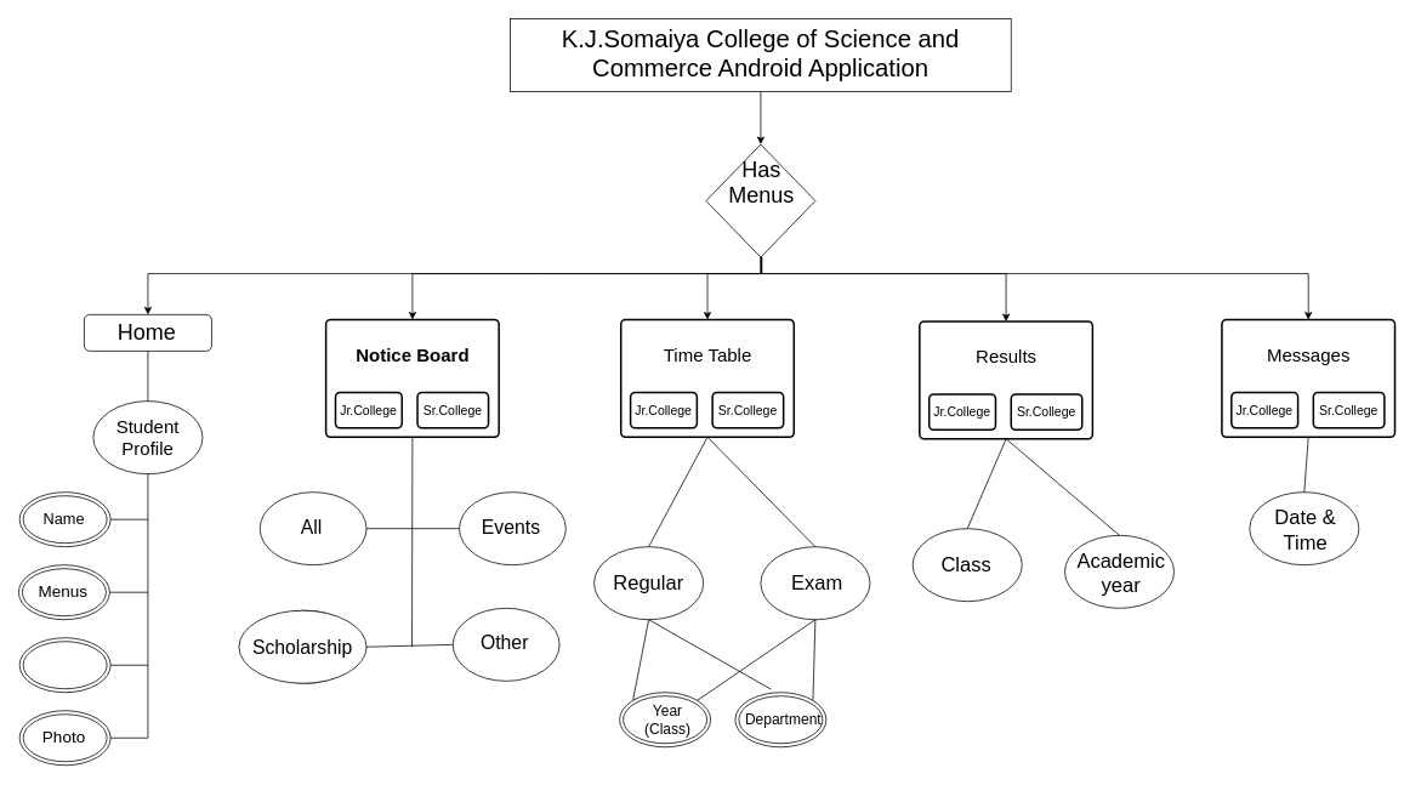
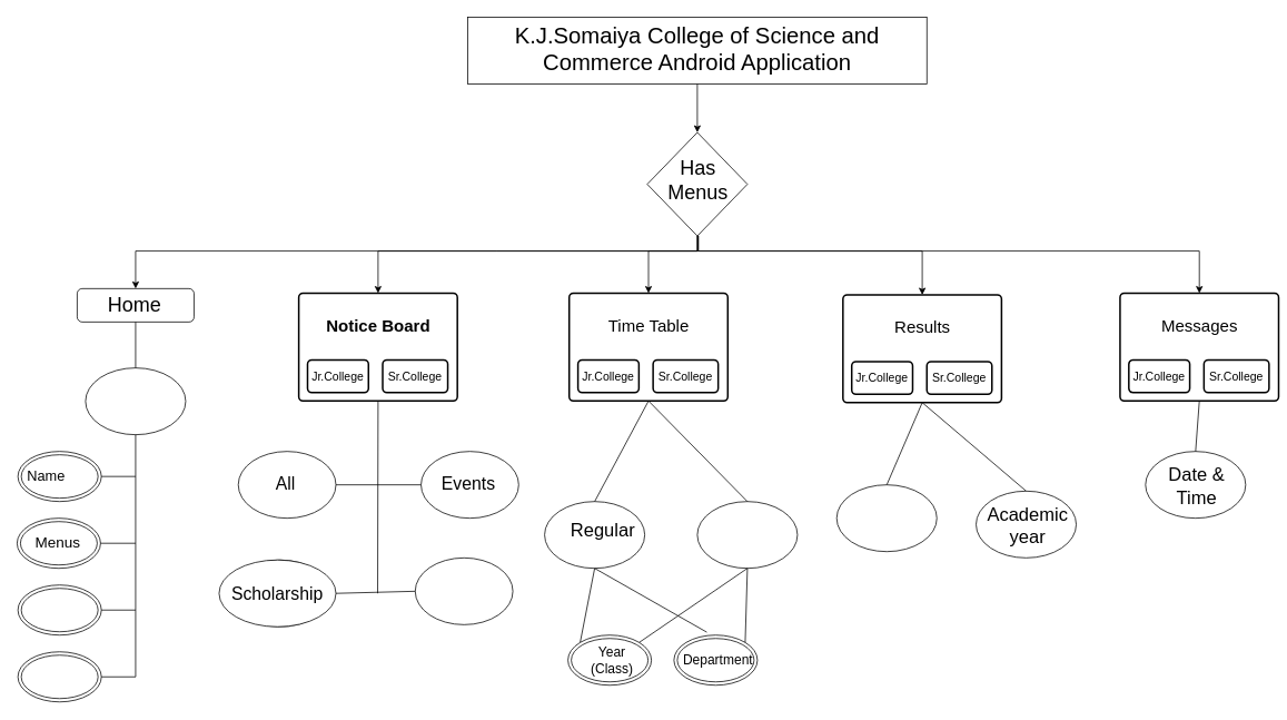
  <mxCell id="0" />
  <mxCell id="1" parent="0" />
  <mxCell id="2" value="" style="rounded=0;whiteSpace=wrap;html=1;" parent="1" vertex="1"><mxGeometry x="560" y="20" width="550" height="80" as="geometry" /></mxCell>
  <mxCell id="3" style="edgeStyle=orthogonalEdgeStyle;rounded=0;orthogonalLoop=1;jettySize=auto;html=1;exitX=0.5;exitY=1;exitDx=0;exitDy=0;entryX=0;entryY=0.5;entryDx=0;entryDy=0;fontSize=24;" parent="1" source="4" target="10" edge="1"><mxGeometry relative="1" as="geometry" /></mxCell>
  <mxCell id="4" value="K.J.Somaiya College of Science and Commerce Android Application" style="text;html=1;whiteSpace=wrap;fontSize=27;align=center;" parent="1" vertex="1"><mxGeometry x="560" y="20" width="550" height="80" as="geometry" /></mxCell>
  <mxCell id="5" style="edgeStyle=orthogonalEdgeStyle;rounded=0;orthogonalLoop=1;jettySize=auto;html=1;exitX=1;exitY=0.5;exitDx=0;exitDy=0;entryX=0.5;entryY=0;entryDx=0;entryDy=0;" parent="1" source="10" target="12" edge="1"><mxGeometry relative="1" as="geometry"><Array as="points"><mxPoint x="835" y="300" /><mxPoint x="162" y="300" /></Array></mxGeometry></mxCell>
  <mxCell id="6" style="edgeStyle=orthogonalEdgeStyle;rounded=0;orthogonalLoop=1;jettySize=auto;html=1;exitX=1;exitY=0.5;exitDx=0;exitDy=0;entryX=1;entryY=0.5;entryDx=0;entryDy=0;" parent="1" source="10" target="29" edge="1"><mxGeometry relative="1" as="geometry"><Array as="points"><mxPoint x="595" y="300" /><mxPoint x="417" y="300" /></Array></mxGeometry></mxCell>
  <mxCell id="7" style="edgeStyle=orthogonalEdgeStyle;rounded=0;orthogonalLoop=1;jettySize=auto;html=1;exitX=1;exitY=0.5;exitDx=0;exitDy=0;entryX=1;entryY=0.5;entryDx=0;entryDy=0;" parent="1" source="10" target="33" edge="1"><mxGeometry relative="1" as="geometry"><Array as="points"><mxPoint x="836" y="300" /><mxPoint x="776" y="300" /></Array></mxGeometry></mxCell>
  <mxCell id="8" style="edgeStyle=orthogonalEdgeStyle;rounded=0;orthogonalLoop=1;jettySize=auto;html=1;exitX=1;exitY=0.5;exitDx=0;exitDy=0;entryX=1;entryY=0.5;entryDx=0;entryDy=0;" parent="1" source="10" target="37" edge="1"><mxGeometry relative="1" as="geometry"><Array as="points"><mxPoint x="836" y="300" /><mxPoint x="1104" y="300" /></Array></mxGeometry></mxCell>
  <mxCell id="9" style="edgeStyle=orthogonalEdgeStyle;rounded=0;orthogonalLoop=1;jettySize=auto;html=1;exitX=1;exitY=0.5;exitDx=0;exitDy=0;entryX=1;entryY=0.5;entryDx=0;entryDy=0;" parent="1" source="10" target="41" edge="1"><mxGeometry relative="1" as="geometry"><Array as="points"><mxPoint x="836" y="300" /><mxPoint x="1436" y="300" /></Array></mxGeometry></mxCell>
  <mxCell id="10" value="" style="rhombus;whiteSpace=wrap;html=1;fontSize=27;align=center;direction=south;" parent="1" vertex="1"><mxGeometry x="775" y="158" width="120" height="124" as="geometry" /></mxCell>
- <mxCell id="11" value="Has Menus" style="text;html=1;strokeColor=none;fillColor=none;align=center;verticalAlign=middle;whiteSpace=wrap;rounded=0;fontSize=24;" parent="1" vertex="1"><mxGeometry x="786" y="165" width="100" height="70" as="geometry" /></mxCell>
+ <mxCell id="11" value="Has Menus" style="text;html=1;strokeColor=none;fillColor=none;align=center;verticalAlign=middle;whiteSpace=wrap;rounded=0;fontSize=24;" parent="1" vertex="1"><mxGeometry x="786" y="180" width="100" height="70" as="geometry" /></mxCell>
  <mxCell id="12" value="" style="rounded=1;whiteSpace=wrap;html=1;fontSize=24;align=center;" parent="1" vertex="1"><mxGeometry x="92" y="345" width="140" height="40" as="geometry" /></mxCell>
  <mxCell id="13" value="Home" style="text;html=1;strokeColor=none;fillColor=none;align=center;verticalAlign=middle;whiteSpace=wrap;rounded=0;fontSize=24;" parent="1" vertex="1"><mxGeometry x="100" y="355" width="122" height="20" as="geometry" /></mxCell>
  <mxCell id="14" value="" style="ellipse;whiteSpace=wrap;html=1;" parent="1" vertex="1"><mxGeometry x="102" y="440" width="120" height="80" as="geometry" /></mxCell>
- <mxCell id="15" value="&lt;font style=&quot;font-size: 20px&quot;&gt;Student Profile&lt;/font&gt;" style="text;html=1;strokeColor=none;fillColor=none;align=center;verticalAlign=middle;whiteSpace=wrap;rounded=0;" parent="1" vertex="1"><mxGeometry x="112" y="450" width="100" height="60" as="geometry" /></mxCell>
  <mxCell id="16" value="" style="endArrow=none;html=1;entryX=0.5;entryY=1;entryDx=0;entryDy=0;exitX=0.5;exitY=0;exitDx=0;exitDy=0;" parent="1" source="14" target="12" edge="1"><mxGeometry width="50" height="50" relative="1" as="geometry"><mxPoint x="292" y="600" as="sourcePoint" /><mxPoint x="342" y="550" as="targetPoint" /></mxGeometry></mxCell>
  <mxCell id="17" value="" style="ellipse;shape=doubleEllipse;whiteSpace=wrap;html=1;" parent="1" vertex="1"><mxGeometry x="21" y="540" width="100" height="60" as="geometry" /></mxCell>
- <mxCell id="18" value="&lt;font style=&quot;font-size: 17px&quot;&gt;Name&lt;/font&gt;" style="text;html=1;strokeColor=none;fillColor=none;align=center;verticalAlign=middle;whiteSpace=wrap;rounded=0;" parent="1" vertex="1"><mxGeometry x="39" y="550" width="62" height="40" as="geometry" /></mxCell>
+ <mxCell id="18" value="&lt;font style=&quot;font-size: 17px&quot;&gt;Name&lt;/font&gt;" style="text;html=1;strokeColor=none;fillColor=none;align=center;verticalAlign=middle;whiteSpace=wrap;rounded=0;" parent="1" vertex="1"><mxGeometry x="24" y="550" width="62" height="40" as="geometry" /></mxCell>
  <mxCell id="19" value="" style="ellipse;shape=doubleEllipse;whiteSpace=wrap;html=1;" parent="1" vertex="1"><mxGeometry x="20" y="620" width="100" height="60" as="geometry" /></mxCell>
  <mxCell id="20" value="&lt;font style=&quot;font-size: 18px&quot;&gt;Menus&lt;/font&gt;" style="text;html=1;strokeColor=none;fillColor=none;align=center;verticalAlign=middle;whiteSpace=wrap;rounded=0;" parent="1" vertex="1"><mxGeometry x="38" y="630" width="62" height="40" as="geometry" /></mxCell>
  <mxCell id="21" value="" style="ellipse;shape=doubleEllipse;whiteSpace=wrap;html=1;" parent="1" vertex="1"><mxGeometry x="21" y="700" width="100" height="60" as="geometry" /></mxCell>
  <mxCell id="22" value="" style="ellipse;shape=doubleEllipse;whiteSpace=wrap;html=1;" parent="1" vertex="1"><mxGeometry x="21" y="780" width="100" height="60" as="geometry" /></mxCell>
- <mxCell id="23" value="&lt;font style=&quot;font-size: 18px&quot;&gt;Photo&lt;/font&gt;" style="text;html=1;strokeColor=none;fillColor=none;align=center;verticalAlign=middle;whiteSpace=wrap;rounded=0;" parent="1" vertex="1"><mxGeometry x="39" y="790" width="62" height="40" as="geometry" /></mxCell>
  <mxCell id="24" value="" style="endArrow=none;html=1;entryX=0.5;entryY=1;entryDx=0;entryDy=0;" parent="1" target="14" edge="1"><mxGeometry width="50" height="50" relative="1" as="geometry"><mxPoint x="162" y="810" as="sourcePoint" /><mxPoint x="192" y="610" as="targetPoint" /></mxGeometry></mxCell>
  <mxCell id="25" value="" style="endArrow=none;html=1;entryX=1;entryY=0.5;entryDx=0;entryDy=0;" parent="1" target="19" edge="1"><mxGeometry width="50" height="50" relative="1" as="geometry"><mxPoint x="162" y="650" as="sourcePoint" /><mxPoint x="162" y="680" as="targetPoint" /></mxGeometry></mxCell>
  <mxCell id="26" value="" style="endArrow=none;html=1;exitX=1;exitY=0.5;exitDx=0;exitDy=0;" parent="1" source="17" edge="1"><mxGeometry width="50" height="50" relative="1" as="geometry"><mxPoint x="142" y="610" as="sourcePoint" /><mxPoint x="162" y="570" as="targetPoint" /></mxGeometry></mxCell>
  <mxCell id="27" value="" style="endArrow=none;html=1;exitX=1;exitY=0.5;exitDx=0;exitDy=0;" parent="1" source="22" edge="1"><mxGeometry width="50" height="50" relative="1" as="geometry"><mxPoint x="192" y="910" as="sourcePoint" /><mxPoint x="162" y="810" as="targetPoint" /></mxGeometry></mxCell>
  <mxCell id="28" value="" style="endArrow=none;html=1;exitX=1;exitY=0.5;exitDx=0;exitDy=0;" parent="1" source="21" edge="1"><mxGeometry width="50" height="50" relative="1" as="geometry"><mxPoint x="332" y="790" as="sourcePoint" /><mxPoint x="162" y="730" as="targetPoint" /></mxGeometry></mxCell>
  <mxCell id="29" value="" style="rounded=1;absoluteArcSize=1;html=1;strokeWidth=2;arcSize=10;fontSize=14;flipV=1;flipH=1;direction=west;rotation=90;" parent="1" vertex="1"><mxGeometry x="388" y="320" width="129" height="190" as="geometry" /></mxCell>
  <mxCell id="30" value="Sr.College" style="rounded=1;absoluteArcSize=1;html=1;strokeWidth=2;arcSize=10;fontSize=14;whiteSpace=wrap;points=[];strokeColor=inherit;fillColor=inherit;rotation=0;" parent="1" vertex="1"><mxGeometry x="458" y="430.5" width="78" height="39" as="geometry" /></mxCell>
  <mxCell id="31" value="Jr.College" style="rounded=1;absoluteArcSize=1;html=1;strokeWidth=2;arcSize=10;fontSize=14;whiteSpace=wrap;points=[];strokeColor=inherit;fillColor=inherit;rotation=0;" parent="1" vertex="1"><mxGeometry x="368" y="430.5" width="73" height="39" as="geometry" /></mxCell>
  <mxCell id="32" value="&lt;b&gt;&lt;font style=&quot;font-size: 20px&quot;&gt;Notice Board&lt;/font&gt;&lt;/b&gt;" style="html=1;strokeWidth=2;shape=mxgraph.er.anchor;fontSize=14;whiteSpace=wrap;rotation=0;" parent="1" vertex="1"><mxGeometry x="378" y="360" width="150" height="57" as="geometry" /></mxCell>
  <mxCell id="33" value="" style="rounded=1;absoluteArcSize=1;html=1;strokeWidth=2;arcSize=10;fontSize=14;flipV=1;flipH=1;direction=west;rotation=90;" parent="1" vertex="1"><mxGeometry x="712" y="320" width="129" height="190" as="geometry" /></mxCell>
  <mxCell id="34" value="Sr.College" style="rounded=1;absoluteArcSize=1;html=1;strokeWidth=2;arcSize=10;fontSize=14;whiteSpace=wrap;points=[];strokeColor=inherit;fillColor=inherit;rotation=0;" parent="1" vertex="1"><mxGeometry x="782" y="430.5" width="78" height="39" as="geometry" /></mxCell>
  <mxCell id="35" value="Jr.College" style="rounded=1;absoluteArcSize=1;html=1;strokeWidth=2;arcSize=10;fontSize=14;whiteSpace=wrap;points=[];strokeColor=inherit;fillColor=inherit;rotation=0;" parent="1" vertex="1"><mxGeometry x="692" y="430.5" width="73" height="39" as="geometry" /></mxCell>
  <mxCell id="36" value="&lt;font style=&quot;font-size: 20px&quot;&gt;Time Table&lt;/font&gt;" style="html=1;strokeWidth=2;shape=mxgraph.er.anchor;fontSize=14;whiteSpace=wrap;rotation=0;" parent="1" vertex="1"><mxGeometry x="702" y="360" width="150" height="57" as="geometry" /></mxCell>
  <mxCell id="37" value="" style="rounded=1;absoluteArcSize=1;html=1;strokeWidth=2;arcSize=10;fontSize=14;flipV=1;flipH=1;direction=west;rotation=90;" parent="1" vertex="1"><mxGeometry x="1040" y="322" width="129" height="190" as="geometry" /></mxCell>
  <mxCell id="38" value="Sr.College" style="rounded=1;absoluteArcSize=1;html=1;strokeWidth=2;arcSize=10;fontSize=14;whiteSpace=wrap;points=[];strokeColor=inherit;fillColor=inherit;rotation=0;" parent="1" vertex="1"><mxGeometry x="1110" y="432.5" width="78" height="39" as="geometry" /></mxCell>
  <mxCell id="39" value="Jr.College" style="rounded=1;absoluteArcSize=1;html=1;strokeWidth=2;arcSize=10;fontSize=14;whiteSpace=wrap;points=[];strokeColor=inherit;fillColor=inherit;rotation=0;" parent="1" vertex="1"><mxGeometry x="1020" y="432.5" width="73" height="39" as="geometry" /></mxCell>
  <mxCell id="40" value="&lt;font style=&quot;font-size: 20px&quot;&gt;Results&lt;/font&gt;" style="html=1;strokeWidth=2;shape=mxgraph.er.anchor;fontSize=14;whiteSpace=wrap;rotation=0;" parent="1" vertex="1"><mxGeometry x="1030" y="362" width="150" height="57" as="geometry" /></mxCell>
  <mxCell id="41" value="" style="rounded=1;absoluteArcSize=1;html=1;strokeWidth=2;arcSize=10;fontSize=14;flipV=1;flipH=1;direction=west;rotation=90;" parent="1" vertex="1"><mxGeometry x="1372" y="320" width="129" height="190" as="geometry" /></mxCell>
  <mxCell id="42" value="Sr.College" style="rounded=1;absoluteArcSize=1;html=1;strokeWidth=2;arcSize=10;fontSize=14;whiteSpace=wrap;points=[];strokeColor=inherit;fillColor=inherit;rotation=0;" parent="1" vertex="1"><mxGeometry x="1442" y="430.5" width="78" height="39" as="geometry" /></mxCell>
  <mxCell id="43" value="Jr.College" style="rounded=1;absoluteArcSize=1;html=1;strokeWidth=2;arcSize=10;fontSize=14;whiteSpace=wrap;points=[];strokeColor=inherit;fillColor=inherit;rotation=0;" parent="1" vertex="1"><mxGeometry x="1352" y="430.5" width="73" height="39" as="geometry" /></mxCell>
  <mxCell id="44" value="&lt;font style=&quot;font-size: 20px&quot;&gt;Messages&lt;/font&gt;" style="html=1;strokeWidth=2;shape=mxgraph.er.anchor;fontSize=14;whiteSpace=wrap;rotation=0;" parent="1" vertex="1"><mxGeometry x="1362" y="360" width="150" height="57" as="geometry" /></mxCell>
  <mxCell id="45" value="" style="ellipse;whiteSpace=wrap;html=1;" parent="1" vertex="1"><mxGeometry x="285" y="540" width="117" height="80" as="geometry" /></mxCell>
  <mxCell id="46" value="" style="ellipse;whiteSpace=wrap;html=1;" parent="1" vertex="1"><mxGeometry x="275" y="670" width="120" height="80" as="geometry" /></mxCell>
  <mxCell id="47" value="&lt;font style=&quot;font-size: 21px&quot;&gt;All&lt;/font&gt;" style="text;html=1;strokeColor=none;fillColor=none;align=center;verticalAlign=middle;whiteSpace=wrap;rounded=0;" parent="1" vertex="1"><mxGeometry x="292" y="555" width="100" height="45" as="geometry" /></mxCell>
  <mxCell id="48" value="" style="ellipse;whiteSpace=wrap;html=1;" parent="1" vertex="1"><mxGeometry x="504" y="540" width="117" height="80" as="geometry" /></mxCell>
  <mxCell id="49" value="&lt;font style=&quot;font-size: 21px&quot;&gt;Events&lt;/font&gt;" style="text;html=1;strokeColor=none;fillColor=none;align=center;verticalAlign=middle;whiteSpace=wrap;rounded=0;" parent="1" vertex="1"><mxGeometry x="511" y="555" width="100" height="45" as="geometry" /></mxCell>
  <mxCell id="50" value="" style="ellipse;whiteSpace=wrap;html=1;" parent="1" vertex="1"><mxGeometry x="262" y="670" width="140" height="80" as="geometry" /></mxCell>
  <mxCell id="51" value="&lt;font style=&quot;font-size: 21px&quot;&gt;Scholarship&lt;/font&gt;" style="text;html=1;strokeColor=none;fillColor=none;align=center;verticalAlign=middle;whiteSpace=wrap;rounded=0;" parent="1" vertex="1"><mxGeometry x="282" y="687.5" width="100" height="45" as="geometry" /></mxCell>
  <mxCell id="52" value="" style="ellipse;whiteSpace=wrap;html=1;" parent="1" vertex="1"><mxGeometry x="497" y="667.5" width="117" height="80" as="geometry" /></mxCell>
- <mxCell id="53" value="&lt;font style=&quot;font-size: 21px&quot;&gt;Other&lt;/font&gt;" style="text;html=1;strokeColor=none;fillColor=none;align=center;verticalAlign=middle;whiteSpace=wrap;rounded=0;" parent="1" vertex="1"><mxGeometry x="504" y="682.5" width="100" height="45" as="geometry" /></mxCell>
  <mxCell id="54" value="" style="endArrow=none;html=1;entryX=0;entryY=0.5;entryDx=0;entryDy=0;" parent="1" target="29" edge="1"><mxGeometry width="50" height="50" relative="1" as="geometry"><mxPoint x="452" y="710" as="sourcePoint" /><mxPoint x="482" y="620" as="targetPoint" /></mxGeometry></mxCell>
  <mxCell id="55" value="" style="endArrow=none;html=1;exitX=1;exitY=0.5;exitDx=0;exitDy=0;entryX=0;entryY=0.5;entryDx=0;entryDy=0;" parent="1" source="50" target="52" edge="1"><mxGeometry width="50" height="50" relative="1" as="geometry"><mxPoint x="422" y="860" as="sourcePoint" /><mxPoint x="482" y="706" as="targetPoint" /></mxGeometry></mxCell>
  <mxCell id="56" value="" style="endArrow=none;html=1;exitX=1;exitY=0.5;exitDx=0;exitDy=0;entryX=0;entryY=0.5;entryDx=0;entryDy=0;" parent="1" source="45" target="48" edge="1"><mxGeometry width="50" height="50" relative="1" as="geometry"><mxPoint x="772" y="650" as="sourcePoint" /><mxPoint x="822" y="600" as="targetPoint" /></mxGeometry></mxCell>
  <mxCell id="57" value="" style="ellipse;whiteSpace=wrap;html=1;" parent="1" vertex="1"><mxGeometry x="652" y="600" width="120" height="80" as="geometry" /></mxCell>
  <mxCell id="58" value="" style="ellipse;whiteSpace=wrap;html=1;" parent="1" vertex="1"><mxGeometry x="835" y="600" width="120" height="80" as="geometry" /></mxCell>
- <mxCell id="59" value="&lt;font style=&quot;font-size: 22px&quot;&gt;Regular&lt;/font&gt;" style="text;html=1;strokeColor=none;fillColor=none;align=center;verticalAlign=middle;whiteSpace=wrap;rounded=0;" parent="1" vertex="1"><mxGeometry x="672" y="610" width="80" height="60" as="geometry" /></mxCell>
- <mxCell id="60" value="&lt;font style=&quot;font-size: 22px&quot;&gt;Exam&lt;/font&gt;" style="text;html=1;strokeColor=none;fillColor=none;align=center;verticalAlign=middle;whiteSpace=wrap;rounded=0;" parent="1" vertex="1"><mxGeometry x="852" y="620" width="90" height="40" as="geometry" /></mxCell>
+ <mxCell id="59" value="&lt;font style=&quot;font-size: 22px&quot;&gt;Regular&lt;/font&gt;" style="text;html=1;strokeColor=none;fillColor=none;align=center;verticalAlign=middle;whiteSpace=wrap;rounded=0;" parent="1" vertex="1"><mxGeometry x="682" y="605" width="80" height="60" as="geometry" /></mxCell>
  <mxCell id="61" value="" style="ellipse;shape=doubleEllipse;whiteSpace=wrap;html=1;" parent="1" vertex="1"><mxGeometry x="807" y="760" width="100" height="60" as="geometry" /></mxCell>
  <mxCell id="62" value="&lt;font style=&quot;font-size: 16px&quot;&gt;Department&lt;/font&gt;" style="text;html=1;strokeColor=none;fillColor=none;align=center;verticalAlign=middle;whiteSpace=wrap;rounded=0;" parent="1" vertex="1"><mxGeometry x="814.5" y="770" width="90" height="40" as="geometry" /></mxCell>
  <mxCell id="63" value="" style="ellipse;shape=doubleEllipse;whiteSpace=wrap;html=1;" parent="1" vertex="1"><mxGeometry x="680" y="760" width="100" height="60" as="geometry" /></mxCell>
  <mxCell id="64" value="&lt;div&gt;&lt;font style=&quot;font-size: 16px&quot;&gt;Year &lt;br&gt;&lt;/font&gt;&lt;/div&gt;&lt;div&gt;&lt;font style=&quot;font-size: 16px&quot;&gt;(Class)&lt;/font&gt;&lt;/div&gt;" style="text;html=1;strokeColor=none;fillColor=none;align=center;verticalAlign=middle;whiteSpace=wrap;rounded=0;" parent="1" vertex="1"><mxGeometry x="687.5" y="770" width="90" height="40" as="geometry" /></mxCell>
  <mxCell id="65" value="" style="endArrow=none;html=1;entryX=0;entryY=0.5;entryDx=0;entryDy=0;exitX=0.5;exitY=0;exitDx=0;exitDy=0;" parent="1" source="57" target="33" edge="1"><mxGeometry width="50" height="50" relative="1" as="geometry"><mxPoint x="772" y="570" as="sourcePoint" /><mxPoint x="822" y="520" as="targetPoint" /></mxGeometry></mxCell>
  <mxCell id="66" value="" style="endArrow=none;html=1;entryX=0;entryY=0.5;entryDx=0;entryDy=0;exitX=0.5;exitY=0;exitDx=0;exitDy=0;" parent="1" source="58" target="33" edge="1"><mxGeometry width="50" height="50" relative="1" as="geometry"><mxPoint x="812" y="580" as="sourcePoint" /><mxPoint x="862" y="530" as="targetPoint" /></mxGeometry></mxCell>
  <mxCell id="67" value="" style="endArrow=none;html=1;entryX=0.5;entryY=1;entryDx=0;entryDy=0;exitX=0;exitY=0;exitDx=0;exitDy=0;" parent="1" source="63" target="57" edge="1"><mxGeometry width="50" height="50" relative="1" as="geometry"><mxPoint x="672" y="750" as="sourcePoint" /><mxPoint x="732" y="690" as="targetPoint" /></mxGeometry></mxCell>
  <mxCell id="68" value="" style="endArrow=none;html=1;entryX=0.5;entryY=1;entryDx=0;entryDy=0;exitX=0.394;exitY=-0.058;exitDx=0;exitDy=0;exitPerimeter=0;" parent="1" source="61" target="57" edge="1"><mxGeometry width="50" height="50" relative="1" as="geometry"><mxPoint x="742" y="750" as="sourcePoint" /><mxPoint x="792" y="700" as="targetPoint" /></mxGeometry></mxCell>
  <mxCell id="69" value="" style="endArrow=none;html=1;entryX=0.5;entryY=1;entryDx=0;entryDy=0;exitX=1;exitY=0;exitDx=0;exitDy=0;" parent="1" source="61" target="58" edge="1"><mxGeometry width="50" height="50" relative="1" as="geometry"><mxPoint x="882" y="740" as="sourcePoint" /><mxPoint x="932" y="690" as="targetPoint" /></mxGeometry></mxCell>
  <mxCell id="70" value="" style="endArrow=none;html=1;entryX=0.5;entryY=1;entryDx=0;entryDy=0;exitX=1;exitY=0;exitDx=0;exitDy=0;" parent="1" source="63" target="58" edge="1"><mxGeometry width="50" height="50" relative="1" as="geometry"><mxPoint x="752" y="750" as="sourcePoint" /><mxPoint x="802" y="700" as="targetPoint" /></mxGeometry></mxCell>
  <mxCell id="71" value="" style="ellipse;whiteSpace=wrap;html=1;" parent="1" vertex="1"><mxGeometry x="1002" y="580" width="120" height="80" as="geometry" /></mxCell>
- <mxCell id="72" value="&lt;font style=&quot;font-size: 22px&quot;&gt;Class&lt;/font&gt;" style="text;html=1;strokeColor=none;fillColor=none;align=center;verticalAlign=middle;whiteSpace=wrap;rounded=0;" parent="1" vertex="1"><mxGeometry x="1010" y="600" width="102" height="40" as="geometry" /></mxCell>
  <mxCell id="73" value="" style="ellipse;whiteSpace=wrap;html=1;" parent="1" vertex="1"><mxGeometry x="1169" y="587.5" width="120" height="80" as="geometry" /></mxCell>
  <mxCell id="74" value="&lt;p style=&quot;font-size: 22px&quot;&gt;Academic year &lt;/p&gt;" style="text;html=1;strokeColor=none;fillColor=none;align=center;verticalAlign=middle;whiteSpace=wrap;rounded=0;" parent="1" vertex="1"><mxGeometry x="1180" y="600.5" width="102" height="57" as="geometry" /></mxCell>
  <mxCell id="75" value="" style="endArrow=none;html=1;entryX=0;entryY=0.5;entryDx=0;entryDy=0;exitX=0.5;exitY=0;exitDx=0;exitDy=0;" parent="1" source="71" target="37" edge="1"><mxGeometry width="50" height="50" relative="1" as="geometry"><mxPoint x="1082" y="560" as="sourcePoint" /><mxPoint x="1102" y="490" as="targetPoint" /></mxGeometry></mxCell>
  <mxCell id="76" value="" style="endArrow=none;html=1;entryX=0;entryY=0.5;entryDx=0;entryDy=0;exitX=0.5;exitY=0;exitDx=0;exitDy=0;" parent="1" source="73" target="37" edge="1"><mxGeometry width="50" height="50" relative="1" as="geometry"><mxPoint x="1172" y="570" as="sourcePoint" /><mxPoint x="1222" y="520" as="targetPoint" /></mxGeometry></mxCell>
  <mxCell id="77" value="" style="ellipse;whiteSpace=wrap;html=1;" parent="1" vertex="1"><mxGeometry x="1372" y="540" width="120" height="80" as="geometry" /></mxCell>
  <mxCell id="78" value="Date &amp;amp; Time" style="text;html=1;strokeColor=none;fillColor=none;align=center;verticalAlign=middle;whiteSpace=wrap;rounded=0;fontSize=22;" parent="1" vertex="1"><mxGeometry x="1385" y="554" width="97" height="56" as="geometry" /></mxCell>
  <mxCell id="79" value="" style="endArrow=none;html=1;fontSize=22;entryX=0;entryY=0.5;entryDx=0;entryDy=0;exitX=0.5;exitY=0;exitDx=0;exitDy=0;" parent="1" source="77" target="41" edge="1"><mxGeometry width="50" height="50" relative="1" as="geometry"><mxPoint x="1322" y="550" as="sourcePoint" /><mxPoint x="1372" y="500" as="targetPoint" /></mxGeometry></mxCell>
